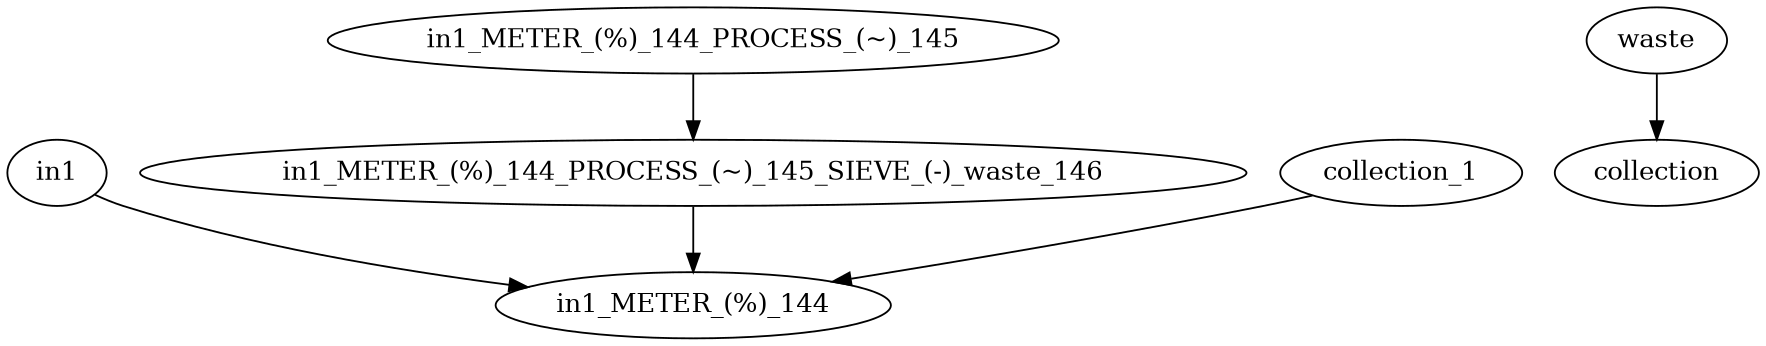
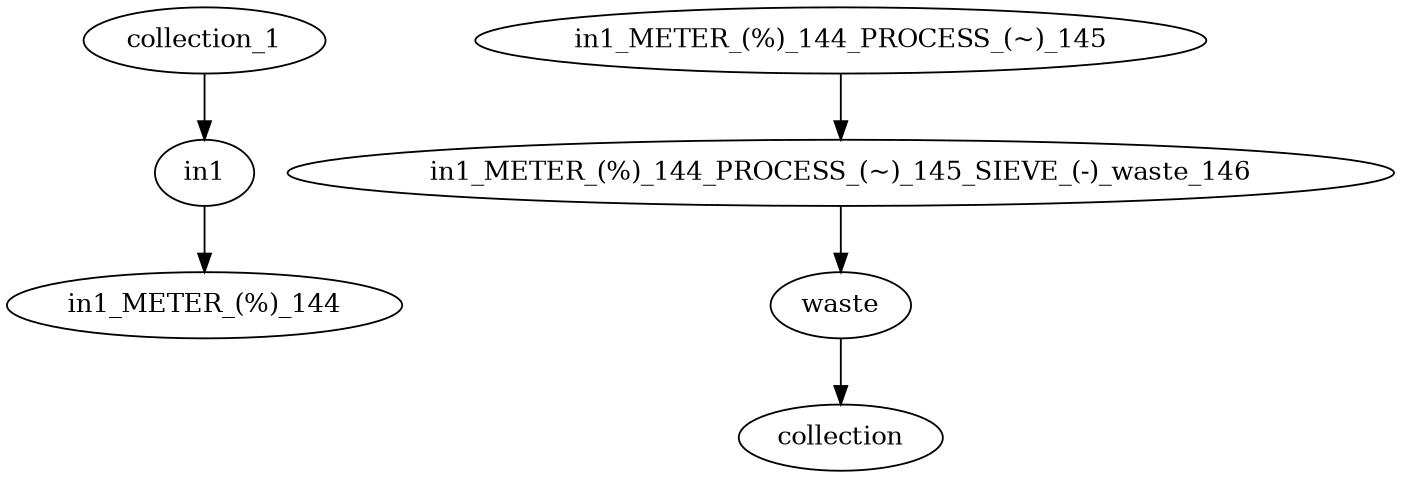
  strict digraph {
    in1
    "in1_METER_(%)_144"
    "in1_METER_(%)_144_PROCESS_(~)_145"
    "in1_METER_(%)_144_PROCESS_(~)_145_SIEVE_(-)_waste_146"
    waste
    n6 [label=collection_1]
    collection
    in1 -> "in1_METER_(%)_144"
    "in1_METER_(%)_144_PROCESS_(~)_145" -> "in1_METER_(%)_144_PROCESS_(~)_145_SIEVE_(-)_waste_146"
-   "in1_METER_(%)_144_PROCESS_(~)_145_SIEVE_(-)_waste_146" -> "in1_METER_(%)_144"
+   "in1_METER_(%)_144_PROCESS_(~)_145_SIEVE_(-)_waste_146" -> waste
    waste -> collection
-   n6 -> "in1_METER_(%)_144"
+   n6 -> in1
  }
